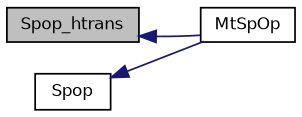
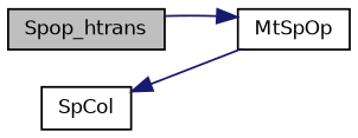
  digraph {
    rankdir=LR
    node [color=black fillcolor=white fontname=Helvetica fontsize=10 shape=record style=filled]
    edge [color=midnightblue dir=back fontname=Helvetica fontsize=10 labelfontname=Helvetica labelfontsize=10 shape=plaintext style=solid]
    n1 [fillcolor=grey75 fontcolor=black height=0.2 label=Spop_htrans width=0.4]
    n2 [height=0.2 label=MtSpOp width=0.4]
-   n3 [height=0.2 label=Spop width=0.4]
-   n1 -> n2
+   n3 [height=0.2 label=SpCol width=0.4]
+   n2 -> n1
    n3 -> n2
  }
